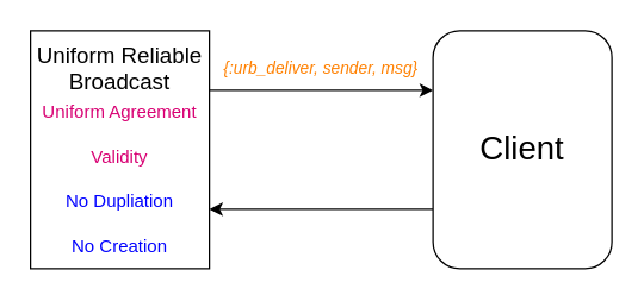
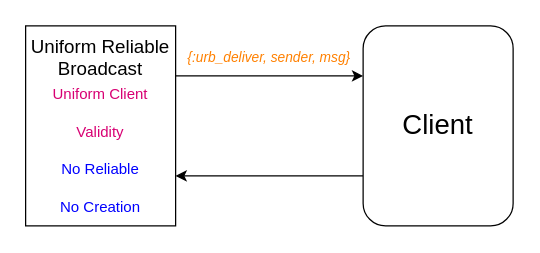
  <mxCell id="0" />
  <mxCell id="1" parent="0" />
  <mxCell id="2" style="edgeStyle=orthogonalEdgeStyle;rounded=0;orthogonalLoop=1;jettySize=auto;html=1;exitX=1;exitY=0.25;exitDx=0;exitDy=0;entryX=0;entryY=0.25;entryDx=0;entryDy=0;" edge="1" parent="1" source="3" target="10"><mxGeometry relative="1" as="geometry" /></mxCell>
  <mxCell id="3" value="" style="rounded=0;whiteSpace=wrap;html=1;align=center;" vertex="1" parent="1"><mxGeometry x="20" y="20" width="120" height="160" as="geometry" /></mxCell>
  <mxCell id="4" value="Uniform Reliable Broadcast" style="text;html=1;strokeColor=none;fillColor=none;align=center;verticalAlign=middle;whiteSpace=wrap;rounded=0;fontSize=15;" vertex="1" parent="1"><mxGeometry x="20" y="30" width="120" height="30" as="geometry" /></mxCell>
  <mxCell id="5" value="Validity" style="text;html=1;strokeColor=none;fillColor=none;align=center;verticalAlign=middle;whiteSpace=wrap;rounded=0;fontColor=#D80073;" vertex="1" parent="1"><mxGeometry x="20" y="90" width="120" height="30" as="geometry" /></mxCell>
- <mxCell id="6" value="No Dupliation" style="text;html=1;strokeColor=none;fillColor=none;align=center;verticalAlign=middle;whiteSpace=wrap;rounded=0;fontColor=#0000FF;" vertex="1" parent="1"><mxGeometry x="20" y="120" width="120" height="30" as="geometry" /></mxCell>
+ <mxCell id="6" value="No Reliable" style="text;html=1;strokeColor=none;fillColor=none;align=center;verticalAlign=middle;whiteSpace=wrap;rounded=0;fontColor=#0000FF;" vertex="1" parent="1"><mxGeometry x="20" y="120" width="120" height="30" as="geometry" /></mxCell>
  <mxCell id="7" value="No Creation" style="text;html=1;strokeColor=none;fillColor=none;align=center;verticalAlign=middle;whiteSpace=wrap;rounded=0;fontColor=#0000FF;" vertex="1" parent="1"><mxGeometry x="20" y="150" width="120" height="30" as="geometry" /></mxCell>
- <mxCell id="8" value="Uniform Agreement" style="text;html=1;strokeColor=none;fillColor=none;align=center;verticalAlign=middle;whiteSpace=wrap;rounded=0;fontColor=#D80073;" vertex="1" parent="1"><mxGeometry x="20" y="60" width="120" height="30" as="geometry" /></mxCell>
+ <mxCell id="8" value="Uniform Client" style="text;html=1;strokeColor=none;fillColor=none;align=center;verticalAlign=middle;whiteSpace=wrap;rounded=0;fontColor=#D80073;" vertex="1" parent="1"><mxGeometry x="20" y="60" width="120" height="30" as="geometry" /></mxCell>
  <mxCell id="9" style="edgeStyle=orthogonalEdgeStyle;rounded=0;orthogonalLoop=1;jettySize=auto;html=1;exitX=0;exitY=0.75;exitDx=0;exitDy=0;entryX=1;entryY=0.75;entryDx=0;entryDy=0;" edge="1" parent="1" source="10" target="3"><mxGeometry relative="1" as="geometry" /></mxCell>
  <mxCell id="10" value="Client" style="whiteSpace=wrap;html=1;align=center;fontSize=22;rounded=1;" vertex="1" parent="1"><mxGeometry x="290" y="20" width="120" height="160" as="geometry" /></mxCell>
  <mxCell id="11" value="{:urb_deliver, sender, msg}" style="text;html=1;strokeColor=none;fillColor=none;align=center;verticalAlign=middle;whiteSpace=wrap;rounded=0;fontSize=11;fontColor=#FF8000;fontStyle=2" vertex="1" parent="1"><mxGeometry x="140" y="30" width="150" height="30" as="geometry" /></mxCell>
